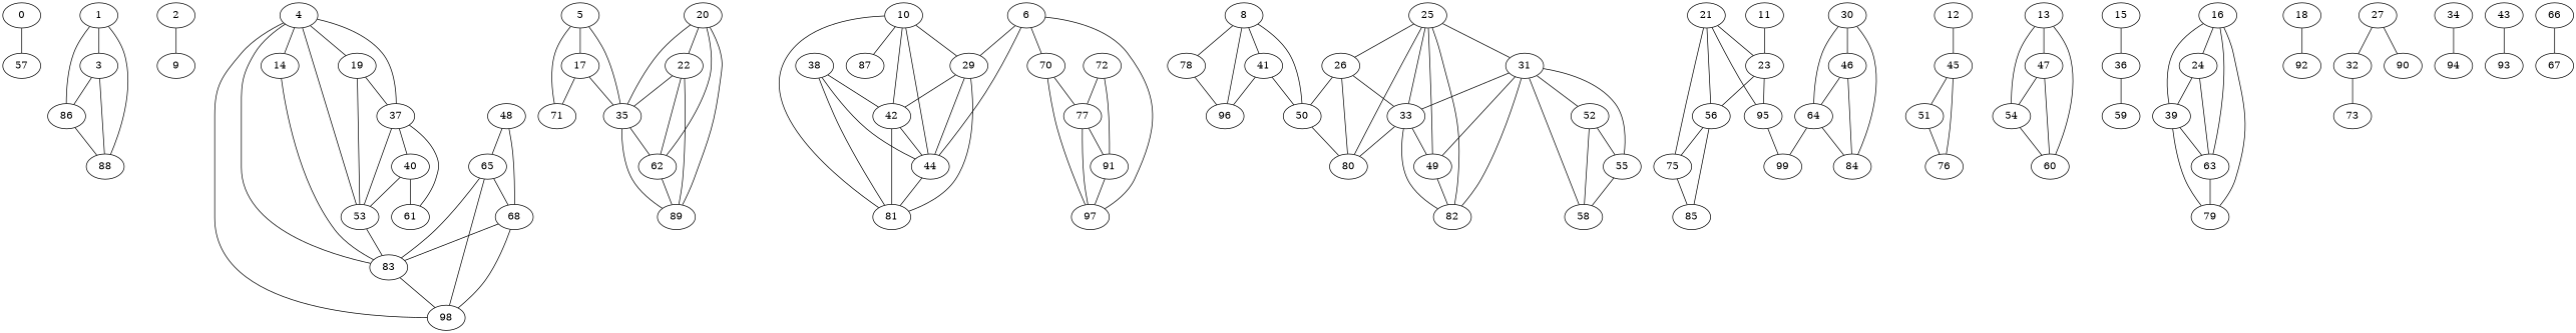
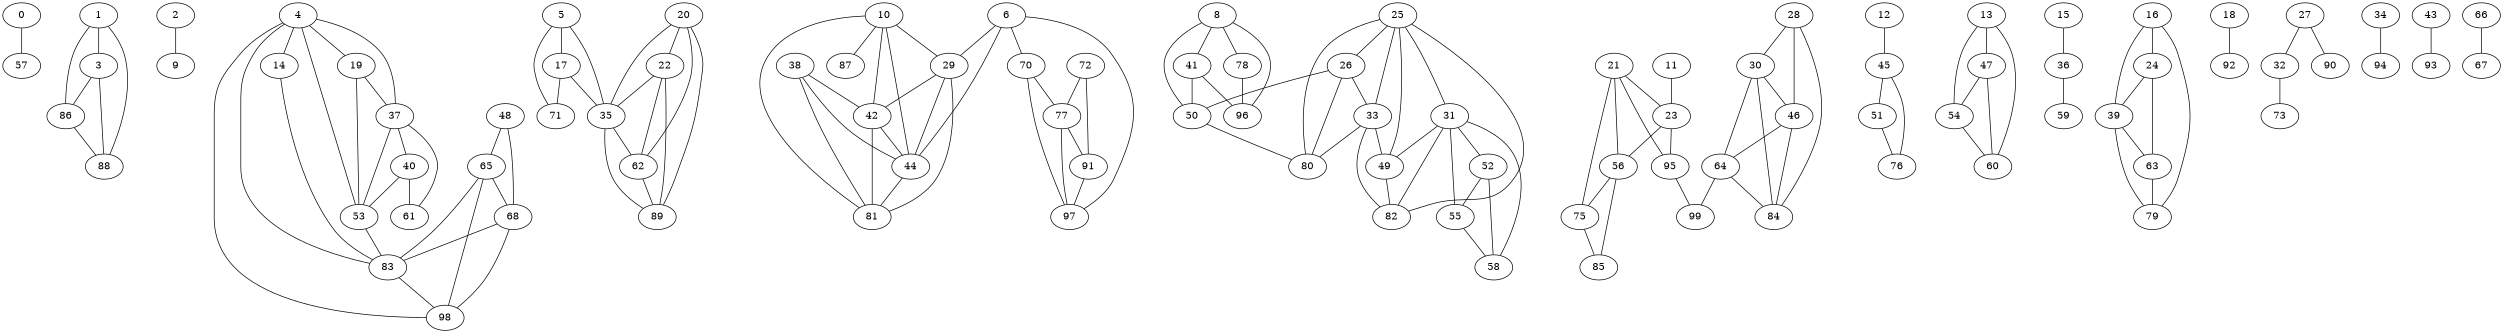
  graph {
    0
    57
    1
    3
    86
    88
    2
    9
    4
    14
    19
    37
    53
    83
    98
    40
    61
    5
    17
    35
    71
    62
    89
    6
    29
    44
    70
    97
    42
    81
    77
    91
    8
    41
    50
    78
    96
    80
    10
    87
    11
    23
    56
    95
    75
    85
    99
    12
    45
    51
    76
    13
    47
    54
    60
    15
    36
    59
    16
    24
    39
    63
    79
    18
    92
    20
    22
    21
    25
    26
    31
    33
    49
    82
    52
    55
    58
    27
    32
    90
    73
+   28
    30
    46
    84
    64
    34
    94
    38
    43
    93
    48
    65
    68
    66
    67
    72
    0 -- 57
    1 -- 3
    1 -- 86
    1 -- 88
    3 -- 86
    3 -- 88
    86 -- 88
    2 -- 9
    4 -- 14
    4 -- 19
    4 -- 37
    4 -- 53
    4 -- 83
    4 -- 98
    14 -- 83
    19 -- 37
    19 -- 53
    37 -- 53
    37 -- 40
    37 -- 61
    53 -- 83
    83 -- 98
    40 -- 53
    40 -- 61
    5 -- 17
    5 -- 35
    5 -- 71
    17 -- 35
    17 -- 71
    35 -- 62
    35 -- 89
    62 -- 89
    6 -- 29
    6 -- 44
    6 -- 70
    6 -- 97
    29 -- 44
    29 -- 42
    29 -- 81
    44 -- 81
    70 -- 97
    70 -- 77
    42 -- 44
    42 -- 81
    77 -- 97
    77 -- 91
    91 -- 97
    8 -- 41
    8 -- 50
    8 -- 78
    8 -- 96
    41 -- 50
    41 -- 96
    50 -- 80
    78 -- 96
    10 -- 29
    10 -- 44
    10 -- 42
    10 -- 81
    10 -- 87
    11 -- 23
    23 -- 56
    23 -- 95
    56 -- 75
    56 -- 85
    95 -- 99
    75 -- 85
    12 -- 45
    45 -- 51
    45 -- 76
    51 -- 76
    13 -- 47
    13 -- 54
    13 -- 60
    47 -- 54
    47 -- 60
    54 -- 60
    15 -- 36
    36 -- 59
    16 -- 24
    16 -- 39
-   16 -- 63
    16 -- 79
    24 -- 39
    24 -- 63
    39 -- 63
    39 -- 79
    63 -- 79
    18 -- 92
    20 -- 35
    20 -- 62
    20 -- 89
    20 -- 22
    22 -- 35
    22 -- 62
    22 -- 89
    21 -- 23
    21 -- 56
    21 -- 95
    21 -- 75
    25 -- 80
    25 -- 26
    25 -- 31
    25 -- 33
    25 -- 49
    25 -- 82
    26 -- 50
    26 -- 80
    26 -- 33
-   31 -- 33
    31 -- 49
    31 -- 82
    31 -- 52
    31 -- 55
    31 -- 58
    33 -- 80
    33 -- 49
    33 -- 82
    49 -- 82
    52 -- 55
    52 -- 58
    55 -- 58
    27 -- 32
    27 -- 90
    32 -- 73
+   28 -- 30
+   28 -- 46
+   28 -- 84
    30 -- 46
    30 -- 84
    30 -- 64
    46 -- 84
    46 -- 64
    64 -- 99
    64 -- 84
    34 -- 94
    38 -- 44
    38 -- 42
    38 -- 81
    43 -- 93
    48 -- 65
    48 -- 68
    65 -- 83
    65 -- 98
    65 -- 68
    68 -- 83
    68 -- 98
    66 -- 67
    72 -- 77
    72 -- 91
  }
